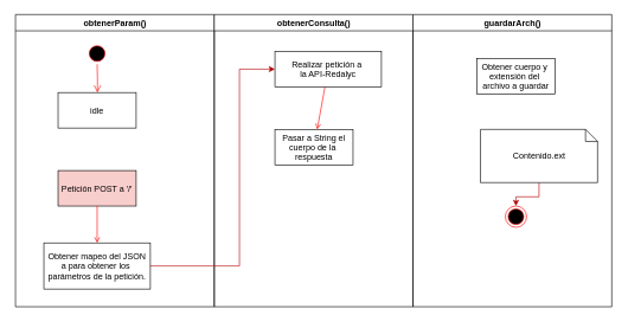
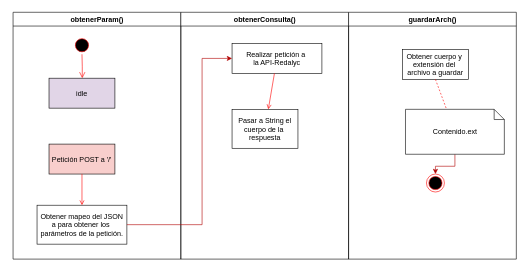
  <mxCell id="0" />
  <mxCell id="1" parent="0" />
  <mxCell id="2" value="obtenerParam()" style="swimlane;whiteSpace=wrap" parent="1" vertex="1"><mxGeometry x="20.5" y="20" width="280" height="412" as="geometry" /></mxCell>
  <mxCell id="3" value="" style="ellipse;shape=startState;fillColor=#000000;strokeColor=#ff0000;" parent="2" vertex="1"><mxGeometry x="100" y="40" width="30" height="30" as="geometry" /></mxCell>
  <mxCell id="4" value="" style="edgeStyle=elbowEdgeStyle;elbow=horizontal;verticalAlign=bottom;endArrow=open;endSize=8;strokeColor=#FF0000;endFill=1;rounded=0" parent="2" source="3" target="5" edge="1"><mxGeometry x="100" y="40" as="geometry"><mxPoint x="115" y="110" as="targetPoint" /></mxGeometry></mxCell>
- <mxCell id="5" value="idle" style="" parent="2" vertex="1"><mxGeometry x="60" y="110" width="110" height="50" as="geometry" /></mxCell>
+ <mxCell id="5" value="idle" style="fillColor=#e1d5e7;" parent="2" vertex="1"><mxGeometry x="60" y="110" width="110" height="50" as="geometry" /></mxCell>
  <mxCell id="6" value="Petición POST a '/'" style="fillColor=#f8cecc;" parent="2" vertex="1"><mxGeometry x="60" y="220" width="110" height="50" as="geometry" /></mxCell>
  <mxCell id="7" value="Obtener mapeo del JSON&#10;a para obtener los &#10;parámetros de la petición." style="" parent="2" vertex="1"><mxGeometry x="40" y="322" width="150" height="65" as="geometry" /></mxCell>
  <mxCell id="8" value="" style="endArrow=open;strokeColor=#FF0000;endFill=1;rounded=0" parent="2" source="6" target="7" edge="1"><mxGeometry relative="1" as="geometry" /></mxCell>
  <mxCell id="9" value="obtenerConsulta()" style="swimlane;whiteSpace=wrap" parent="1" vertex="1"><mxGeometry x="300.5" y="20" width="280" height="412" as="geometry" /></mxCell>
  <mxCell id="10" value="Realizar petición a &#10;la API-Redalyc" style="" parent="9" vertex="1"><mxGeometry x="85.5" y="52" width="150" height="50" as="geometry" /></mxCell>
- <mxCell id="11" value="Pasar a String el&#10;cuerpo de la &#10;respuesta" style="" parent="9" vertex="1"><mxGeometry x="85.5" y="162" width="110" height="50" as="geometry" /></mxCell>
+ <mxCell id="11" value="Pasar a String el&#10;cuerpo de la &#10;respuesta" style="" parent="9" vertex="1"><mxGeometry x="85.5" y="162" width="110" height="65" as="geometry" /></mxCell>
  <mxCell id="12" value="" style="endArrow=open;strokeColor=#FF0000;endFill=1;rounded=0" parent="9" source="10" target="11" edge="1"><mxGeometry relative="1" as="geometry" /></mxCell>
  <mxCell id="13" value="guardarArch()" style="swimlane;whiteSpace=wrap;startSize=23;" parent="1" vertex="1"><mxGeometry x="580.5" y="20" width="280" height="412" as="geometry" /></mxCell>
  <mxCell id="14" value="Obtener cuerpo y &#10;extensión del &#10;archivo a guardar" style="" parent="13" vertex="1"><mxGeometry x="90" y="62" width="110" height="50" as="geometry" /></mxCell>
  <mxCell id="15" value="" style="ellipse;shape=endState;fillColor=#000000;strokeColor=#ff0000" parent="13" vertex="1"><mxGeometry x="130" y="270" width="30" height="30" as="geometry" /></mxCell>
  <mxCell id="16" style="edgeStyle=orthogonalEdgeStyle;rounded=0;orthogonalLoop=1;jettySize=auto;html=1;entryX=0.5;entryY=0;entryDx=0;entryDy=0;fillColor=#e51400;strokeColor=#B20000;" edge="1" parent="13" source="17" target="15"><mxGeometry relative="1" as="geometry" /></mxCell>
  <mxCell id="17" value="Contenido.ext" style="shape=note;whiteSpace=wrap;size=17" parent="13" vertex="1"><mxGeometry x="95" y="162" width="165" height="75" as="geometry" /></mxCell>
+ <mxCell id="18" value="" style="endArrow=none;strokeColor=#FF0000;endFill=0;rounded=0;dashed=1;exitX=0.5;exitY=1;exitDx=0;exitDy=0;" parent="13" source="14" target="17" edge="1"><mxGeometry relative="1" as="geometry"><mxPoint x="85.25" y="222" as="sourcePoint" /></mxGeometry></mxCell>
  <mxCell id="19" style="edgeStyle=orthogonalEdgeStyle;rounded=0;orthogonalLoop=1;jettySize=auto;html=1;exitX=1;exitY=0.5;exitDx=0;exitDy=0;entryX=0;entryY=0.5;entryDx=0;entryDy=0;fillColor=#e51400;strokeColor=#B20000;" edge="1" parent="1" source="7" target="10"><mxGeometry relative="1" as="geometry"><Array as="points"><mxPoint x="336" y="375" /><mxPoint x="336" y="97" /></Array></mxGeometry></mxCell>
